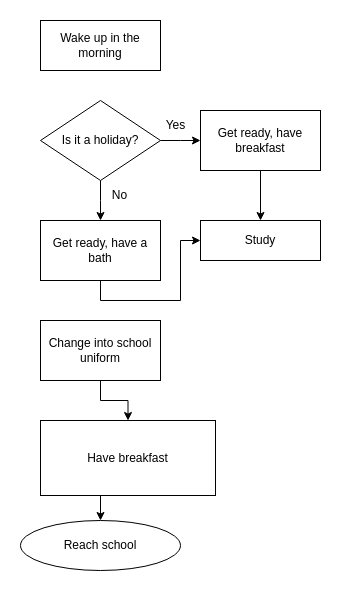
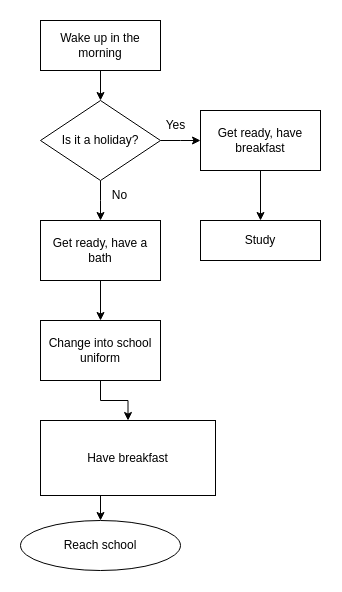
  <mxCell id="0" />
  <mxCell id="1" parent="0" />
+ <mxCell id="2" style="edgeStyle=orthogonalEdgeStyle;rounded=0;orthogonalLoop=1;jettySize=auto;html=1;exitX=0.5;exitY=1;exitDx=0;exitDy=0;entryX=0.5;entryY=0;entryDx=0;entryDy=0;" edge="1" parent="1" source="3" target="6"><mxGeometry relative="1" as="geometry" /></mxCell>
  <mxCell id="3" value="Wake up in the morning" style="rounded=0;whiteSpace=wrap;html=1;" vertex="1" parent="1"><mxGeometry x="40" y="20" width="120" height="50" as="geometry" /></mxCell>
  <mxCell id="4" style="edgeStyle=orthogonalEdgeStyle;rounded=0;orthogonalLoop=1;jettySize=auto;html=1;exitX=1;exitY=0.5;exitDx=0;exitDy=0;" edge="1" parent="1" source="6"><mxGeometry relative="1" as="geometry"><mxPoint x="200" y="140" as="targetPoint" /></mxGeometry></mxCell>
  <mxCell id="5" style="edgeStyle=orthogonalEdgeStyle;rounded=0;orthogonalLoop=1;jettySize=auto;html=1;exitX=0.5;exitY=1;exitDx=0;exitDy=0;" edge="1" parent="1" source="6"><mxGeometry relative="1" as="geometry"><mxPoint x="100" y="220" as="targetPoint" /></mxGeometry></mxCell>
  <mxCell id="6" value="Is it a holiday?" style="rhombus;whiteSpace=wrap;html=1;" vertex="1" parent="1"><mxGeometry x="40" y="100" width="120" height="80" as="geometry" /></mxCell>
  <mxCell id="7" style="edgeStyle=orthogonalEdgeStyle;rounded=0;orthogonalLoop=1;jettySize=auto;html=1;exitX=0.5;exitY=1;exitDx=0;exitDy=0;entryX=0.5;entryY=0;entryDx=0;entryDy=0;" edge="1" parent="1" source="8" target="18"><mxGeometry relative="1" as="geometry" /></mxCell>
  <mxCell id="8" value="Get ready, have breakfast" style="whiteSpace=wrap;html=1;" vertex="1" parent="1"><mxGeometry x="200" y="110" width="120" height="60" as="geometry" /></mxCell>
  <mxCell id="9" value="Yes" style="text;html=1;align=center;verticalAlign=middle;resizable=0;points=[];autosize=1;strokeColor=none;fillColor=none;" vertex="1" parent="1"><mxGeometry x="155" y="110" width="40" height="30" as="geometry" /></mxCell>
  <mxCell id="10" value="No" style="text;html=1;align=center;verticalAlign=middle;resizable=0;points=[];autosize=1;strokeColor=none;fillColor=none;" vertex="1" parent="1"><mxGeometry x="99" y="180" width="40" height="30" as="geometry" /></mxCell>
- <mxCell id="11" style="edgeStyle=orthogonalEdgeStyle;rounded=0;orthogonalLoop=1;jettySize=auto;html=1;exitX=0.5;exitY=1;exitDx=0;exitDy=0;" edge="1" parent="1" source="12" target="18"><mxGeometry relative="1" as="geometry" /></mxCell>
+ <mxCell id="11" style="edgeStyle=orthogonalEdgeStyle;rounded=0;orthogonalLoop=1;jettySize=auto;html=1;exitX=0.5;exitY=1;exitDx=0;exitDy=0;entryX=0.5;entryY=0;entryDx=0;entryDy=0;" edge="1" parent="1" source="12" target="14"><mxGeometry relative="1" as="geometry" /></mxCell>
  <mxCell id="12" value="Get ready, have a bath" style="rounded=0;whiteSpace=wrap;html=1;" vertex="1" parent="1"><mxGeometry x="40" y="220" width="120" height="60" as="geometry" /></mxCell>
  <mxCell id="13" style="edgeStyle=orthogonalEdgeStyle;rounded=0;orthogonalLoop=1;jettySize=auto;html=1;exitX=0.5;exitY=1;exitDx=0;exitDy=0;entryX=0.5;entryY=0;entryDx=0;entryDy=0;" edge="1" parent="1" source="14" target="16"><mxGeometry relative="1" as="geometry" /></mxCell>
  <mxCell id="14" value="Change into school uniform" style="rounded=0;whiteSpace=wrap;html=1;" vertex="1" parent="1"><mxGeometry x="40" y="320" width="120" height="60" as="geometry" /></mxCell>
  <mxCell id="15" style="edgeStyle=orthogonalEdgeStyle;rounded=0;orthogonalLoop=1;jettySize=auto;html=1;exitX=0.5;exitY=1;exitDx=0;exitDy=0;entryX=0.5;entryY=0;entryDx=0;entryDy=0;" edge="1" parent="1" source="16"><mxGeometry relative="1" as="geometry"><mxPoint x="100" y="520" as="targetPoint" /></mxGeometry></mxCell>
  <mxCell id="16" value="Have breakfast" style="rounded=0;whiteSpace=wrap;html=1;" vertex="1" parent="1"><mxGeometry x="40" y="420" width="175" height="75" as="geometry" /></mxCell>
  <mxCell id="17" value="Reach school" style="ellipse;whiteSpace=wrap;html=1;" vertex="1" parent="1"><mxGeometry x="20" y="520" width="160" height="50" as="geometry" /></mxCell>
  <mxCell id="18" value="Study" style="rounded=0;whiteSpace=wrap;html=1;" vertex="1" parent="1"><mxGeometry x="200" y="220" width="120" height="40" as="geometry" /></mxCell>
